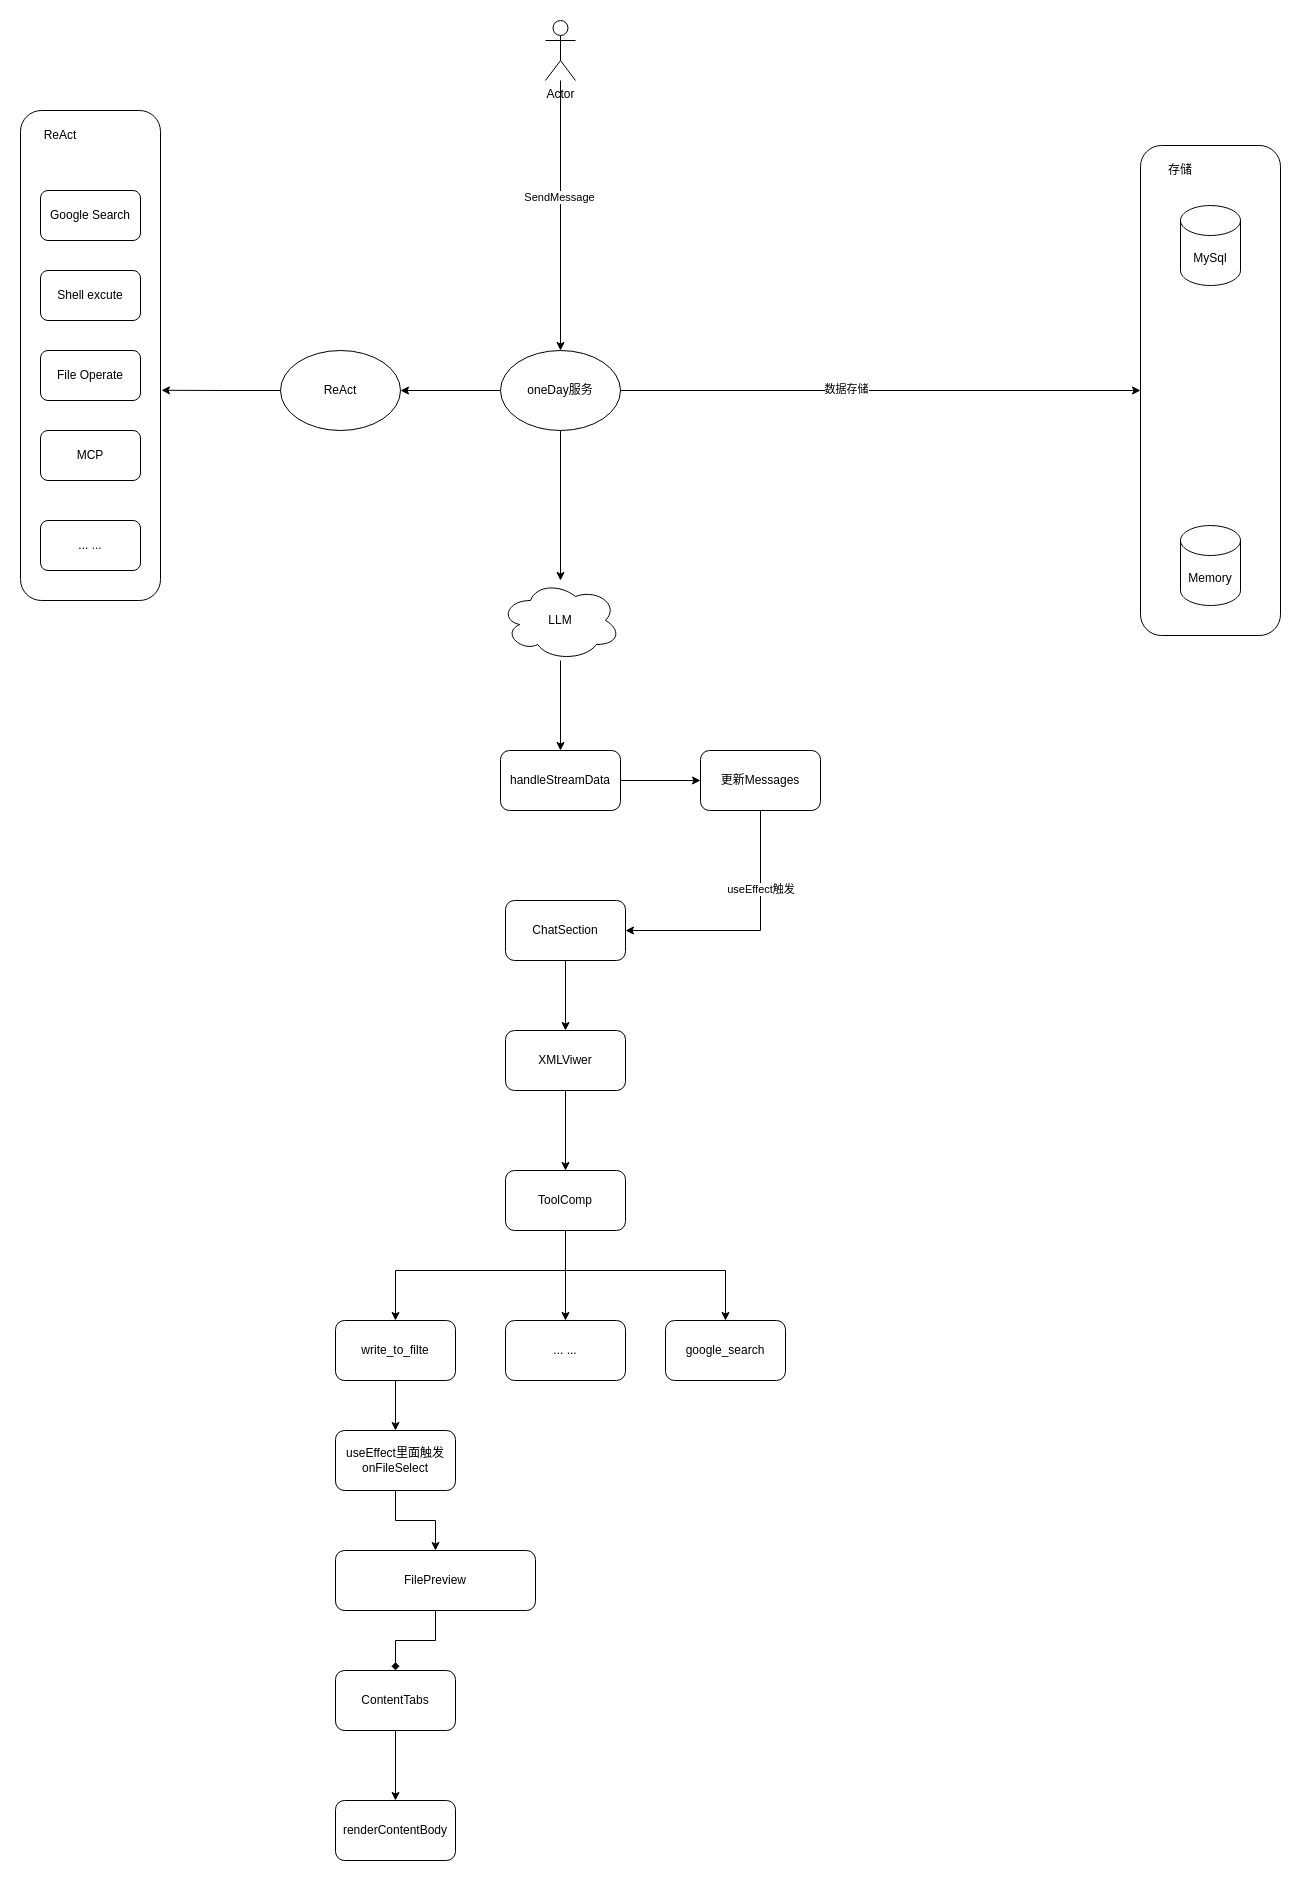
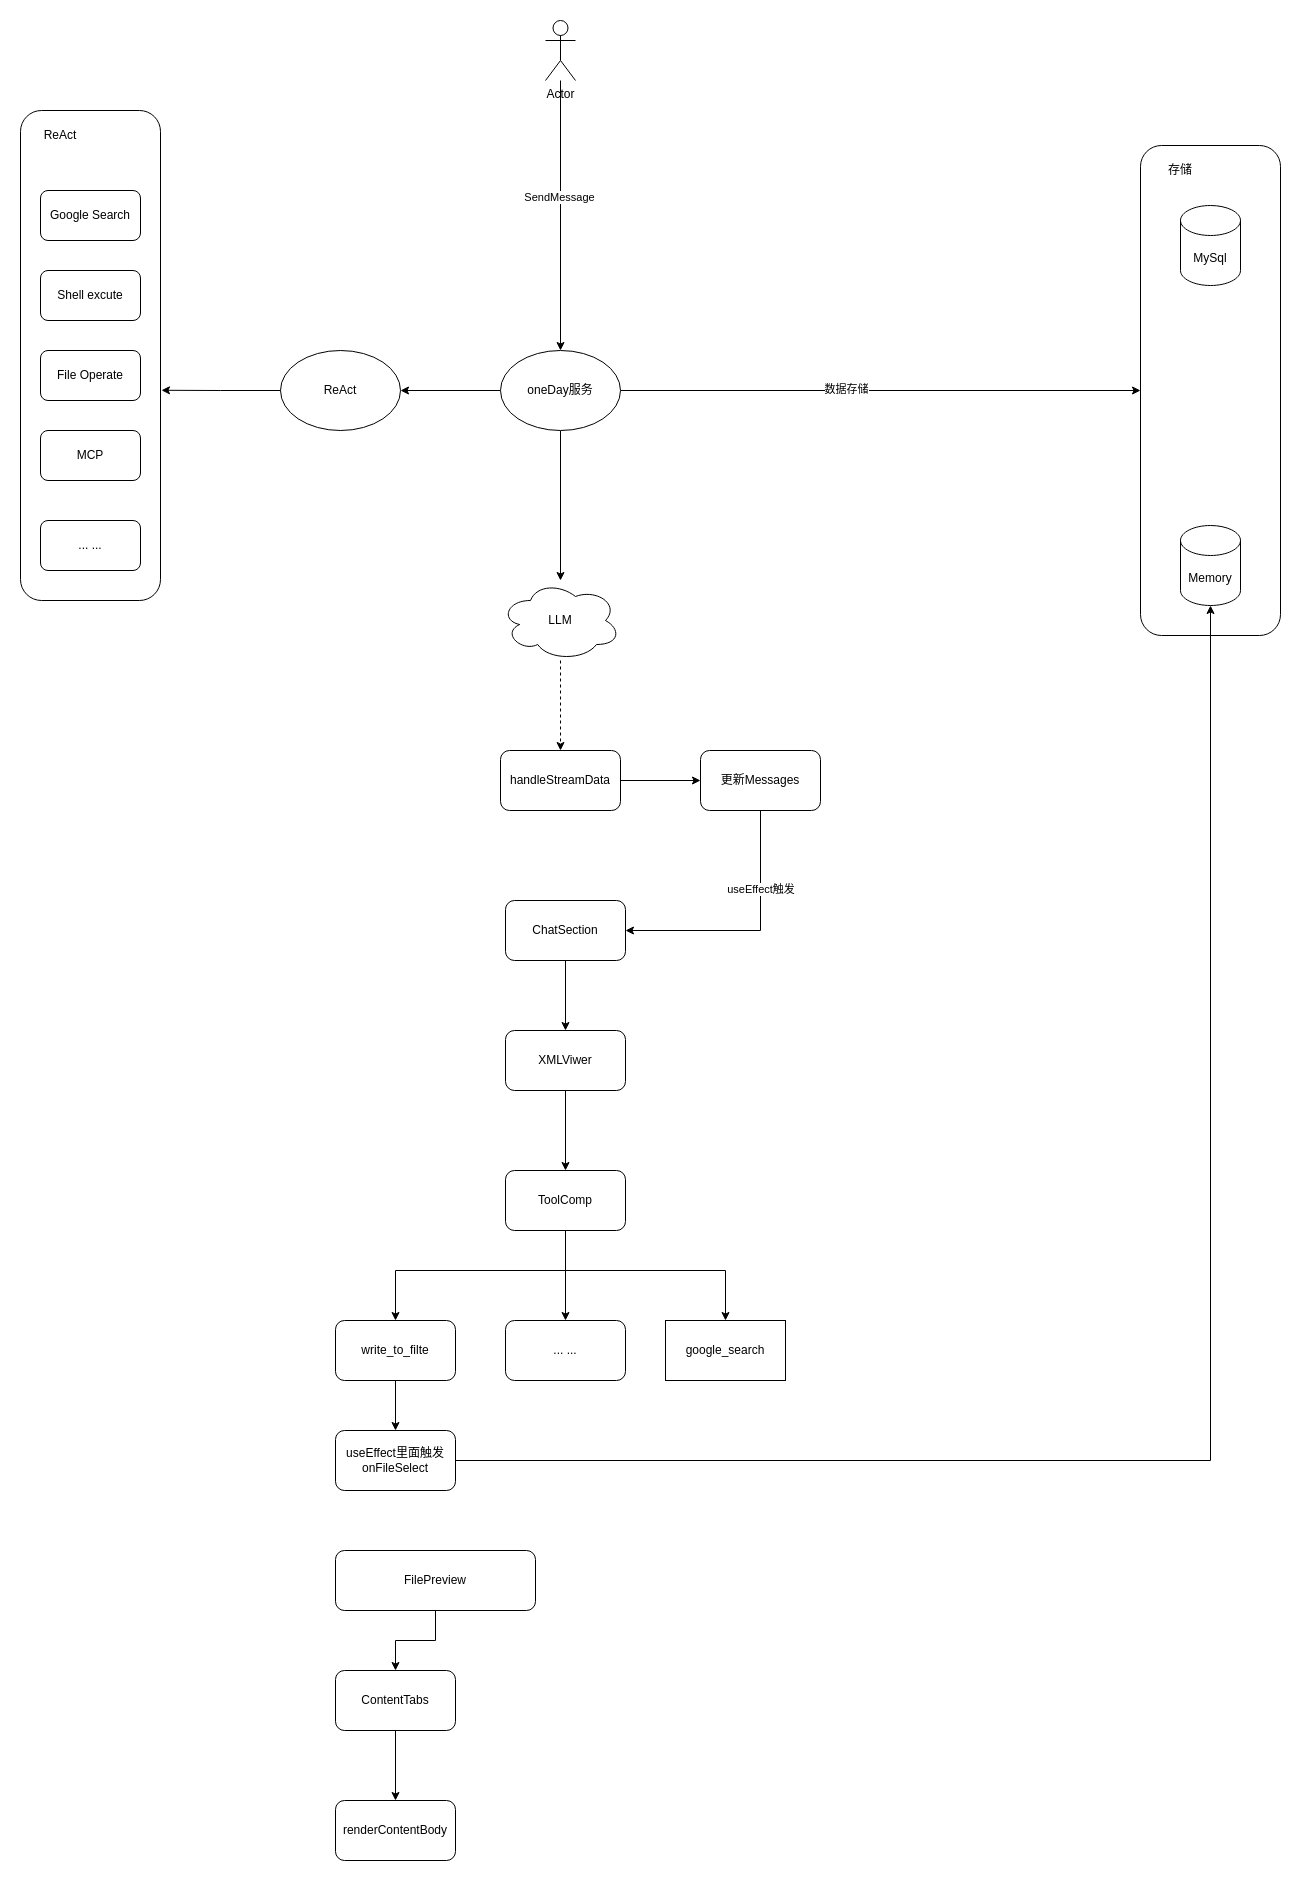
  <mxCell id="0" />
  <mxCell id="1" parent="0" />
  <mxCell id="2" value="" style="rounded=1;whiteSpace=wrap;html=1;" vertex="1" parent="1"><mxGeometry x="1140" y="145" width="140" height="490" as="geometry" /></mxCell>
  <mxCell id="3" value="MySql" style="shape=cylinder3;whiteSpace=wrap;html=1;boundedLbl=1;backgroundOutline=1;size=15;" vertex="1" parent="1"><mxGeometry x="1180" y="205" width="60" height="80" as="geometry" /></mxCell>
  <mxCell id="4" value="Memory" style="shape=cylinder3;whiteSpace=wrap;html=1;boundedLbl=1;backgroundOutline=1;size=15;" vertex="1" parent="1"><mxGeometry x="1180" y="525" width="60" height="80" as="geometry" /></mxCell>
  <mxCell id="5" value="存储" style="text;html=1;align=center;verticalAlign=middle;whiteSpace=wrap;rounded=0;" vertex="1" parent="1"><mxGeometry x="1150" y="155" width="60" height="30" as="geometry" /></mxCell>
  <mxCell id="6" style="edgeStyle=orthogonalEdgeStyle;rounded=0;orthogonalLoop=1;jettySize=auto;html=1;" edge="1" parent="1" source="8" target="15"><mxGeometry relative="1" as="geometry" /></mxCell>
  <mxCell id="7" value="SendMessage" style="edgeLabel;html=1;align=center;verticalAlign=middle;resizable=0;points=[];" vertex="1" connectable="0" parent="6"><mxGeometry x="-0.141" y="-2" relative="1" as="geometry"><mxPoint as="offset" /></mxGeometry></mxCell>
  <mxCell id="8" value="Actor" style="shape=umlActor;verticalLabelPosition=bottom;verticalAlign=top;html=1;outlineConnect=0;" vertex="1" parent="1"><mxGeometry x="545" y="20" width="30" height="60" as="geometry" /></mxCell>
- <mxCell id="9" value="" style="edgeStyle=orthogonalEdgeStyle;rounded=0;orthogonalLoop=1;jettySize=auto;html=1;" edge="1" parent="1" source="10" target="45"><mxGeometry relative="1" as="geometry" /></mxCell>
+ <mxCell id="9" value="" style="edgeStyle=orthogonalEdgeStyle;rounded=0;orthogonalLoop=1;jettySize=auto;html=1;dashed=1;" edge="1" parent="1" source="10" target="45"><mxGeometry relative="1" as="geometry" /></mxCell>
  <mxCell id="10" value="LLM" style="ellipse;shape=cloud;whiteSpace=wrap;html=1;" vertex="1" parent="1"><mxGeometry x="500" y="580" width="120" height="80" as="geometry" /></mxCell>
  <mxCell id="11" style="edgeStyle=orthogonalEdgeStyle;rounded=0;orthogonalLoop=1;jettySize=auto;html=1;" edge="1" parent="1" source="15" target="16"><mxGeometry relative="1" as="geometry" /></mxCell>
  <mxCell id="12" style="edgeStyle=orthogonalEdgeStyle;rounded=0;orthogonalLoop=1;jettySize=auto;html=1;" edge="1" parent="1" source="15" target="10"><mxGeometry relative="1" as="geometry" /></mxCell>
  <mxCell id="13" style="edgeStyle=orthogonalEdgeStyle;rounded=0;orthogonalLoop=1;jettySize=auto;html=1;" edge="1" parent="1" source="15" target="2"><mxGeometry relative="1" as="geometry" /></mxCell>
  <mxCell id="14" value="数据存储" style="edgeLabel;html=1;align=center;verticalAlign=middle;resizable=0;points=[];" vertex="1" connectable="0" parent="13"><mxGeometry x="-0.14" y="2" relative="1" as="geometry"><mxPoint x="1" as="offset" /></mxGeometry></mxCell>
  <mxCell id="15" value="oneDay服务" style="ellipse;whiteSpace=wrap;html=1;" vertex="1" parent="1"><mxGeometry x="500" y="350" width="120" height="80" as="geometry" /></mxCell>
  <mxCell id="16" value="ReAct" style="ellipse;whiteSpace=wrap;html=1;" vertex="1" parent="1"><mxGeometry x="280" y="350" width="120" height="80" as="geometry" /></mxCell>
  <mxCell id="17" value="" style="rounded=1;whiteSpace=wrap;html=1;" vertex="1" parent="1"><mxGeometry x="20" y="110" width="140" height="490" as="geometry" /></mxCell>
  <mxCell id="18" value="ReAct" style="text;html=1;align=center;verticalAlign=middle;whiteSpace=wrap;rounded=0;" vertex="1" parent="1"><mxGeometry x="30" y="120" width="60" height="30" as="geometry" /></mxCell>
  <mxCell id="19" value="Google Search" style="rounded=1;whiteSpace=wrap;html=1;" vertex="1" parent="1"><mxGeometry x="40" y="190" width="100" height="50" as="geometry" /></mxCell>
  <mxCell id="20" value="Shell excute" style="rounded=1;whiteSpace=wrap;html=1;" vertex="1" parent="1"><mxGeometry x="40" y="270" width="100" height="50" as="geometry" /></mxCell>
  <mxCell id="21" value="File Operate" style="rounded=1;whiteSpace=wrap;html=1;" vertex="1" parent="1"><mxGeometry x="40" y="350" width="100" height="50" as="geometry" /></mxCell>
  <mxCell id="22" value="MCP" style="rounded=1;whiteSpace=wrap;html=1;" vertex="1" parent="1"><mxGeometry x="40" y="430" width="100" height="50" as="geometry" /></mxCell>
  <mxCell id="23" value="... ..." style="rounded=1;whiteSpace=wrap;html=1;" vertex="1" parent="1"><mxGeometry x="40" y="520" width="100" height="50" as="geometry" /></mxCell>
  <mxCell id="24" style="edgeStyle=orthogonalEdgeStyle;rounded=0;orthogonalLoop=1;jettySize=auto;html=1;entryX=1.007;entryY=0.571;entryDx=0;entryDy=0;entryPerimeter=0;" edge="1" parent="1" source="16" target="17"><mxGeometry relative="1" as="geometry" /></mxCell>
  <mxCell id="25" style="edgeStyle=orthogonalEdgeStyle;rounded=0;orthogonalLoop=1;jettySize=auto;html=1;entryX=0.5;entryY=0;entryDx=0;entryDy=0;" edge="1" parent="1" source="26" target="28"><mxGeometry relative="1" as="geometry" /></mxCell>
  <mxCell id="26" value="ChatSection" style="rounded=1;whiteSpace=wrap;html=1;" vertex="1" parent="1"><mxGeometry x="505" y="900" width="120" height="60" as="geometry" /></mxCell>
  <mxCell id="27" style="edgeStyle=orthogonalEdgeStyle;rounded=0;orthogonalLoop=1;jettySize=auto;html=1;" edge="1" parent="1" source="28" target="32"><mxGeometry relative="1" as="geometry" /></mxCell>
  <mxCell id="28" value="XMLViwer" style="rounded=1;whiteSpace=wrap;html=1;" vertex="1" parent="1"><mxGeometry x="505" y="1030" width="120" height="60" as="geometry" /></mxCell>
  <mxCell id="29" value="" style="edgeStyle=orthogonalEdgeStyle;rounded=0;orthogonalLoop=1;jettySize=auto;html=1;" edge="1" parent="1" source="32" target="34"><mxGeometry relative="1" as="geometry"><Array as="points"><mxPoint x="565" y="1270" /><mxPoint x="395" y="1270" /></Array></mxGeometry></mxCell>
  <mxCell id="30" style="edgeStyle=orthogonalEdgeStyle;rounded=0;orthogonalLoop=1;jettySize=auto;html=1;" edge="1" parent="1" source="32" target="35"><mxGeometry relative="1" as="geometry"><Array as="points"><mxPoint x="565" y="1270" /><mxPoint x="725" y="1270" /></Array></mxGeometry></mxCell>
  <mxCell id="31" style="edgeStyle=orthogonalEdgeStyle;rounded=0;orthogonalLoop=1;jettySize=auto;html=1;" edge="1" parent="1" source="32" target="36"><mxGeometry relative="1" as="geometry" /></mxCell>
  <mxCell id="32" value="ToolComp" style="rounded=1;whiteSpace=wrap;html=1;" vertex="1" parent="1"><mxGeometry x="505" y="1170" width="120" height="60" as="geometry" /></mxCell>
  <mxCell id="33" value="" style="edgeStyle=orthogonalEdgeStyle;rounded=0;orthogonalLoop=1;jettySize=auto;html=1;" edge="1" parent="1" source="34" target="38"><mxGeometry relative="1" as="geometry" /></mxCell>
  <mxCell id="34" value="write_to_filte" style="whiteSpace=wrap;html=1;rounded=1;" vertex="1" parent="1"><mxGeometry x="335" y="1320" width="120" height="60" as="geometry" /></mxCell>
- <mxCell id="35" value="google_search" style="whiteSpace=wrap;html=1;rounded=1;" vertex="1" parent="1"><mxGeometry x="665" y="1320" width="120" height="60" as="geometry" /></mxCell>
+ <mxCell id="35" value="google_search" style="whiteSpace=wrap;html=1;rounded=0;" vertex="1" parent="1"><mxGeometry x="665" y="1320" width="120" height="60" as="geometry" /></mxCell>
  <mxCell id="36" value="... ..." style="whiteSpace=wrap;html=1;rounded=1;" vertex="1" parent="1"><mxGeometry x="505" y="1320" width="120" height="60" as="geometry" /></mxCell>
- <mxCell id="37" value="" style="edgeStyle=orthogonalEdgeStyle;rounded=0;orthogonalLoop=1;jettySize=auto;html=1;" edge="1" parent="1" source="38" target="40"><mxGeometry relative="1" as="geometry" /></mxCell>
+ <mxCell id="37" value="" style="edgeStyle=orthogonalEdgeStyle;rounded=0;orthogonalLoop=1;jettySize=auto;html=1;" edge="1" parent="1" source="38" target="4"><mxGeometry relative="1" as="geometry" /></mxCell>
  <mxCell id="38" value="useEffect里面触发onFileSelect" style="whiteSpace=wrap;html=1;rounded=1;" vertex="1" parent="1"><mxGeometry x="335" y="1430" width="120" height="60" as="geometry" /></mxCell>
- <mxCell id="39" value="" style="edgeStyle=orthogonalEdgeStyle;rounded=0;orthogonalLoop=1;jettySize=auto;html=1;endArrow=diamond;" edge="1" parent="1" source="40" target="42"><mxGeometry relative="1" as="geometry" /></mxCell>
+ <mxCell id="39" value="" style="edgeStyle=orthogonalEdgeStyle;rounded=0;orthogonalLoop=1;jettySize=auto;html=1;" edge="1" parent="1" source="40" target="42"><mxGeometry relative="1" as="geometry" /></mxCell>
  <mxCell id="40" value="FilePreview" style="whiteSpace=wrap;html=1;rounded=1;" vertex="1" parent="1"><mxGeometry x="335" y="1550" width="200" height="60" as="geometry" /></mxCell>
  <mxCell id="41" value="" style="edgeStyle=orthogonalEdgeStyle;rounded=0;orthogonalLoop=1;jettySize=auto;html=1;" edge="1" parent="1" source="42" target="43"><mxGeometry relative="1" as="geometry" /></mxCell>
  <mxCell id="42" value="ContentTabs" style="whiteSpace=wrap;html=1;rounded=1;" vertex="1" parent="1"><mxGeometry x="335" y="1670" width="120" height="60" as="geometry" /></mxCell>
  <mxCell id="43" value="renderContentBody" style="whiteSpace=wrap;html=1;rounded=1;" vertex="1" parent="1"><mxGeometry x="335" y="1800" width="120" height="60" as="geometry" /></mxCell>
  <mxCell id="44" value="" style="edgeStyle=orthogonalEdgeStyle;rounded=0;orthogonalLoop=1;jettySize=auto;html=1;" edge="1" parent="1" source="45" target="48"><mxGeometry relative="1" as="geometry" /></mxCell>
  <mxCell id="45" value="handleStreamData" style="rounded=1;whiteSpace=wrap;html=1;" vertex="1" parent="1"><mxGeometry x="500" y="750" width="120" height="60" as="geometry" /></mxCell>
  <mxCell id="46" style="edgeStyle=orthogonalEdgeStyle;rounded=0;orthogonalLoop=1;jettySize=auto;html=1;entryX=1;entryY=0.5;entryDx=0;entryDy=0;" edge="1" parent="1" source="48" target="26"><mxGeometry relative="1" as="geometry"><Array as="points"><mxPoint x="760" y="930" /></Array></mxGeometry></mxCell>
  <mxCell id="47" value="useEffect触发&amp;nbsp;" style="edgeLabel;html=1;align=center;verticalAlign=middle;resizable=0;points=[];" vertex="1" connectable="0" parent="46"><mxGeometry x="-0.388" y="1" relative="1" as="geometry"><mxPoint as="offset" /></mxGeometry></mxCell>
  <mxCell id="48" value="更新Messages" style="whiteSpace=wrap;html=1;rounded=1;" vertex="1" parent="1"><mxGeometry x="700" y="750" width="120" height="60" as="geometry" /></mxCell>
